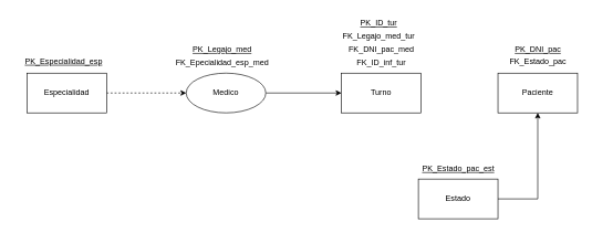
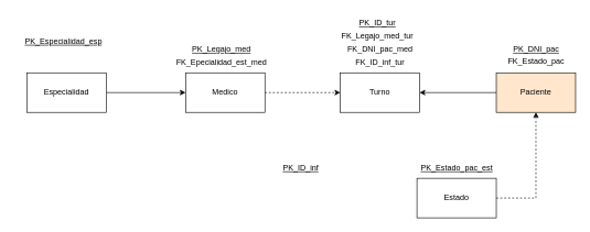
  <mxCell id="0" />
  <mxCell id="1" parent="0" />
- <mxCell id="2" style="edgeStyle=orthogonalEdgeStyle;rounded=0;orthogonalLoop=1;jettySize=auto;html=1;exitX=1;exitY=0.5;exitDx=0;exitDy=0;entryX=0;entryY=0.5;entryDx=0;entryDy=0;" parent="1" source="3" target="6" edge="1"><mxGeometry relative="1" as="geometry" /></mxCell>
- <mxCell id="3" value="&lt;div&gt;Medico&lt;/div&gt;" style="ellipse;whiteSpace=wrap;html=1;" parent="1" vertex="1"><mxGeometry x="280" y="110" width="120" height="60" as="geometry" /></mxCell>
- <mxCell id="5" value="&lt;div&gt;Paciente&lt;/div&gt;" style="rounded=0;whiteSpace=wrap;html=1;" parent="1" vertex="1"><mxGeometry x="750" y="110" width="120" height="60" as="geometry" /></mxCell>
+ <mxCell id="2" style="edgeStyle=orthogonalEdgeStyle;rounded=0;orthogonalLoop=1;jettySize=auto;html=1;exitX=1;exitY=0.5;exitDx=0;exitDy=0;entryX=0;entryY=0.5;entryDx=0;entryDy=0;dashed=1;" parent="1" source="3" target="6" edge="1"><mxGeometry relative="1" as="geometry" /></mxCell>
+ <mxCell id="3" value="&lt;div&gt;Medico&lt;/div&gt;" style="rounded=0;whiteSpace=wrap;html=1;" parent="1" vertex="1"><mxGeometry x="280" y="110" width="120" height="60" as="geometry" /></mxCell>
+ <mxCell id="4" style="edgeStyle=orthogonalEdgeStyle;rounded=0;orthogonalLoop=1;jettySize=auto;html=1;exitX=0;exitY=0.5;exitDx=0;exitDy=0;entryX=1;entryY=0.5;entryDx=0;entryDy=0;" parent="1" source="5" target="6" edge="1"><mxGeometry relative="1" as="geometry" /></mxCell>
+ <mxCell id="5" value="&lt;div&gt;Paciente&lt;/div&gt;" style="rounded=0;whiteSpace=wrap;html=1;fillColor=#ffe6cc;" parent="1" vertex="1"><mxGeometry x="750" y="110" width="120" height="60" as="geometry" /></mxCell>
  <mxCell id="6" value="&lt;div&gt;Turno&lt;/div&gt;" style="rounded=0;whiteSpace=wrap;html=1;" parent="1" vertex="1"><mxGeometry x="514" y="110" width="120" height="60" as="geometry" /></mxCell>
  <mxCell id="7" value="&lt;u&gt;PK_Legajo_med&lt;/u&gt;" style="text;html=1;align=center;verticalAlign=middle;resizable=0;points=[];autosize=1;strokeColor=none;fillColor=none;" parent="1" vertex="1"><mxGeometry x="274" y="60" width="120" height="30" as="geometry" /></mxCell>
  <mxCell id="8" value="&lt;div&gt;&lt;u&gt;PK_DNI_pac&lt;/u&gt;&lt;/div&gt;" style="text;html=1;align=center;verticalAlign=middle;resizable=0;points=[];autosize=1;strokeColor=none;fillColor=none;" parent="1" vertex="1"><mxGeometry x="765" y="60" width="90" height="30" as="geometry" /></mxCell>
  <mxCell id="9" value="&lt;u&gt;PK_ID_tur&lt;/u&gt;" style="text;html=1;align=center;verticalAlign=middle;resizable=0;points=[];autosize=1;strokeColor=none;fillColor=none;" parent="1" vertex="1"><mxGeometry x="530" y="20" width="80" height="30" as="geometry" /></mxCell>
  <mxCell id="10" value="FK_Legajo_med_tur" style="text;html=1;align=center;verticalAlign=middle;resizable=0;points=[];autosize=1;strokeColor=none;fillColor=none;" parent="1" vertex="1"><mxGeometry x="500" y="40" width="140" height="30" as="geometry" /></mxCell>
  <mxCell id="11" value="FK_DNI_pac_med" style="text;html=1;align=center;verticalAlign=middle;resizable=0;points=[];autosize=1;strokeColor=none;fillColor=none;" parent="1" vertex="1"><mxGeometry x="519" y="60" width="110" height="30" as="geometry" /></mxCell>
+ <mxCell id="12" value="&lt;u&gt;PK_ID_inf&lt;/u&gt;" style="text;html=1;align=center;verticalAlign=middle;resizable=0;points=[];autosize=1;strokeColor=none;fillColor=none;" parent="1" vertex="1"><mxGeometry x="414" y="240" width="80" height="30" as="geometry" /></mxCell>
  <mxCell id="13" value="FK_ID_inf_tur" style="text;html=1;align=center;verticalAlign=middle;resizable=0;points=[];autosize=1;strokeColor=none;fillColor=none;" parent="1" vertex="1"><mxGeometry x="524" y="80" width="100" height="30" as="geometry" /></mxCell>
- <mxCell id="14" style="edgeStyle=orthogonalEdgeStyle;rounded=0;orthogonalLoop=1;jettySize=auto;html=1;exitX=1;exitY=0.5;exitDx=0;exitDy=0;entryX=0;entryY=0.5;entryDx=0;entryDy=0;dashed=1;" edge="1" parent="1" source="15" target="3"><mxGeometry relative="1" as="geometry" /></mxCell>
+ <mxCell id="14" style="edgeStyle=orthogonalEdgeStyle;rounded=0;orthogonalLoop=1;jettySize=auto;html=1;exitX=1;exitY=0.5;exitDx=0;exitDy=0;entryX=0;entryY=0.5;entryDx=0;entryDy=0;" edge="1" parent="1" source="15" target="3"><mxGeometry relative="1" as="geometry" /></mxCell>
  <mxCell id="15" value="&lt;div&gt;Especialidad&lt;/div&gt;" style="rounded=0;whiteSpace=wrap;html=1;" vertex="1" parent="1"><mxGeometry x="40" y="110" width="120" height="60" as="geometry" /></mxCell>
- <mxCell id="16" value="&lt;u&gt;PK_Especialidad_esp&lt;/u&gt;" style="text;html=1;align=center;verticalAlign=middle;resizable=0;points=[];autosize=1;strokeColor=none;fillColor=none;" vertex="1" parent="1"><mxGeometry x="20" y="78" width="150" height="30" as="geometry" /></mxCell>
- <mxCell id="17" value="FK_Epecialidad_esp_med" style="text;html=1;align=center;verticalAlign=middle;resizable=0;points=[];autosize=1;strokeColor=none;fillColor=none;" vertex="1" parent="1"><mxGeometry x="249" y="80" width="170" height="30" as="geometry" /></mxCell>
- <mxCell id="18" style="edgeStyle=orthogonalEdgeStyle;rounded=0;orthogonalLoop=1;jettySize=auto;html=1;exitX=1;exitY=0.5;exitDx=0;exitDy=0;entryX=0.5;entryY=1;entryDx=0;entryDy=0;" edge="1" parent="1" source="19" target="5"><mxGeometry relative="1" as="geometry" /></mxCell>
+ <mxCell id="16" value="&lt;u&gt;PK_Especialidad_esp&lt;/u&gt;" style="text;html=1;align=center;verticalAlign=middle;resizable=0;points=[];autosize=1;strokeColor=none;fillColor=none;" vertex="1" parent="1"><mxGeometry x="20" y="48" width="150" height="30" as="geometry" /></mxCell>
+ <mxCell id="17" value="FK_Epecialidad_est_med" style="text;html=1;align=center;verticalAlign=middle;resizable=0;points=[];autosize=1;strokeColor=none;fillColor=none;" vertex="1" parent="1"><mxGeometry x="249" y="80" width="170" height="30" as="geometry" /></mxCell>
+ <mxCell id="18" style="edgeStyle=orthogonalEdgeStyle;rounded=0;orthogonalLoop=1;jettySize=auto;html=1;exitX=1;exitY=0.5;exitDx=0;exitDy=0;entryX=0.5;entryY=1;entryDx=0;entryDy=0;dashed=1;" edge="1" parent="1" source="19" target="5"><mxGeometry relative="1" as="geometry" /></mxCell>
  <mxCell id="19" value="&lt;div&gt;Estado&lt;/div&gt;" style="rounded=0;whiteSpace=wrap;html=1;" vertex="1" parent="1"><mxGeometry x="630" y="270" width="120" height="60" as="geometry" /></mxCell>
  <mxCell id="20" value="FK_Estado_pac" style="text;html=1;align=center;verticalAlign=middle;resizable=0;points=[];autosize=1;strokeColor=none;fillColor=none;" vertex="1" parent="1"><mxGeometry x="755" y="78" width="110" height="30" as="geometry" /></mxCell>
  <mxCell id="21" value="&lt;u&gt;PK_Estado_pac_est&lt;/u&gt;" style="text;html=1;align=center;verticalAlign=middle;resizable=0;points=[];autosize=1;strokeColor=none;fillColor=none;" vertex="1" parent="1"><mxGeometry x="620" y="240" width="140" height="30" as="geometry" /></mxCell>
